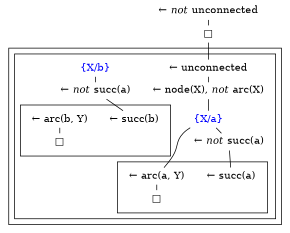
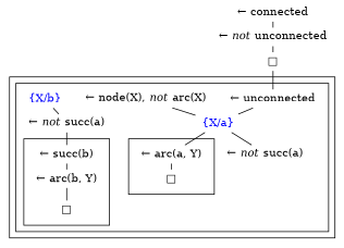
  graph {
    compound=true
    nodesep=0.2
    ranksep=0.1
    node [shape=none]
-   n1 [height=0.1 label=<&larr; succ(a)>]
    n2 [height=0.1 label=<&larr; arc(a, Y)>]
    n3 [height=0.1 label=<&#9633;>]
    n4 [height=0.1 label=<&larr; succ(b)>]
    n5 [height=0.1 label=<&larr; arc(b, Y)>]
    n6 [height=0.1 label=<&#9633;>]
    n7 [height=0.1 label=<&larr; unconnected>]
    n8 [height=0.1 label=<&larr; node(X), <I>not</I> arc(X)>]
    n9 [fontcolor=blue height=0.1 label=<{X/a}>]
    n10 [fontcolor=blue height=0.1 label=<{X/b}>]
    n11 [height=0.1 label=<&larr; <I>not</I> succ(a)>]
    n12 [height=0.1 label=<&larr; <I>not</I> succ(a)>]
+   n13 [height=0.1 label=<&larr; connected>]
    n14 [height=0.1 label=<&larr; <I>not</I> unconnected>]
    n15 [height=0.1 label=<&#9633;>]
    subgraph cluster_1 {
      style=solid
      subgraph cluster_2 {
        style=solid
        n7
        n8
        n9
        n10
        n11
        n12
        subgraph cluster_3 {
          style=solid
-         n1
          n2
          n3
        }
        subgraph cluster_4 {
          style=solid
          n4
          n5
          n6
        }
      }
    }
    n2 -- n3
+   n4 -- n5
    n5 -- n6
-   n7 -- n8
+   n7 -- n9
    n8 -- n9
    n9 -- n2
    n9 -- n11
    n10 -- n12
-   n11 -- n1
    n12 -- n4
+   n13 -- n14
    n14 -- n15
    n15 -- n7
  }
